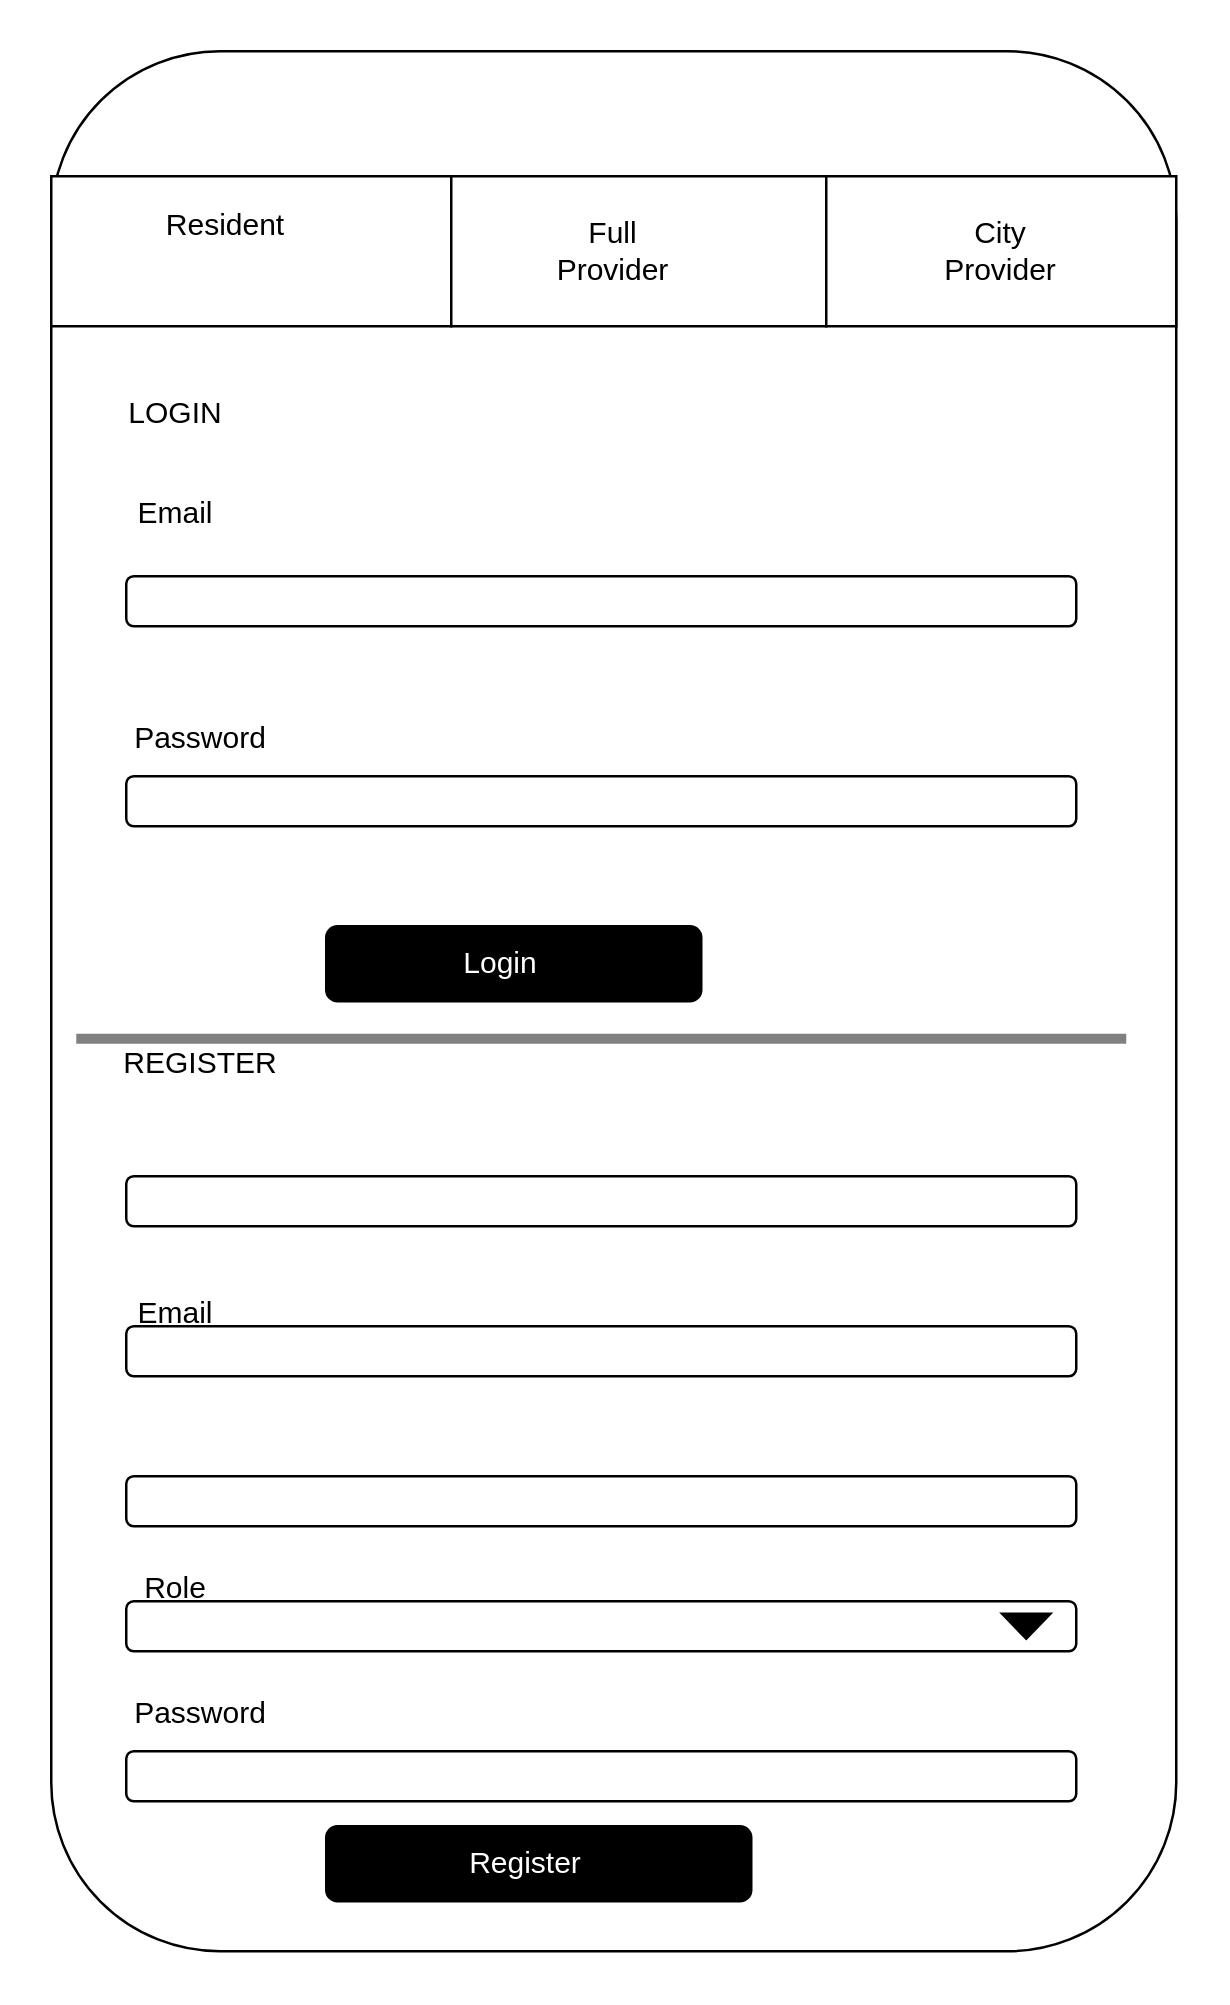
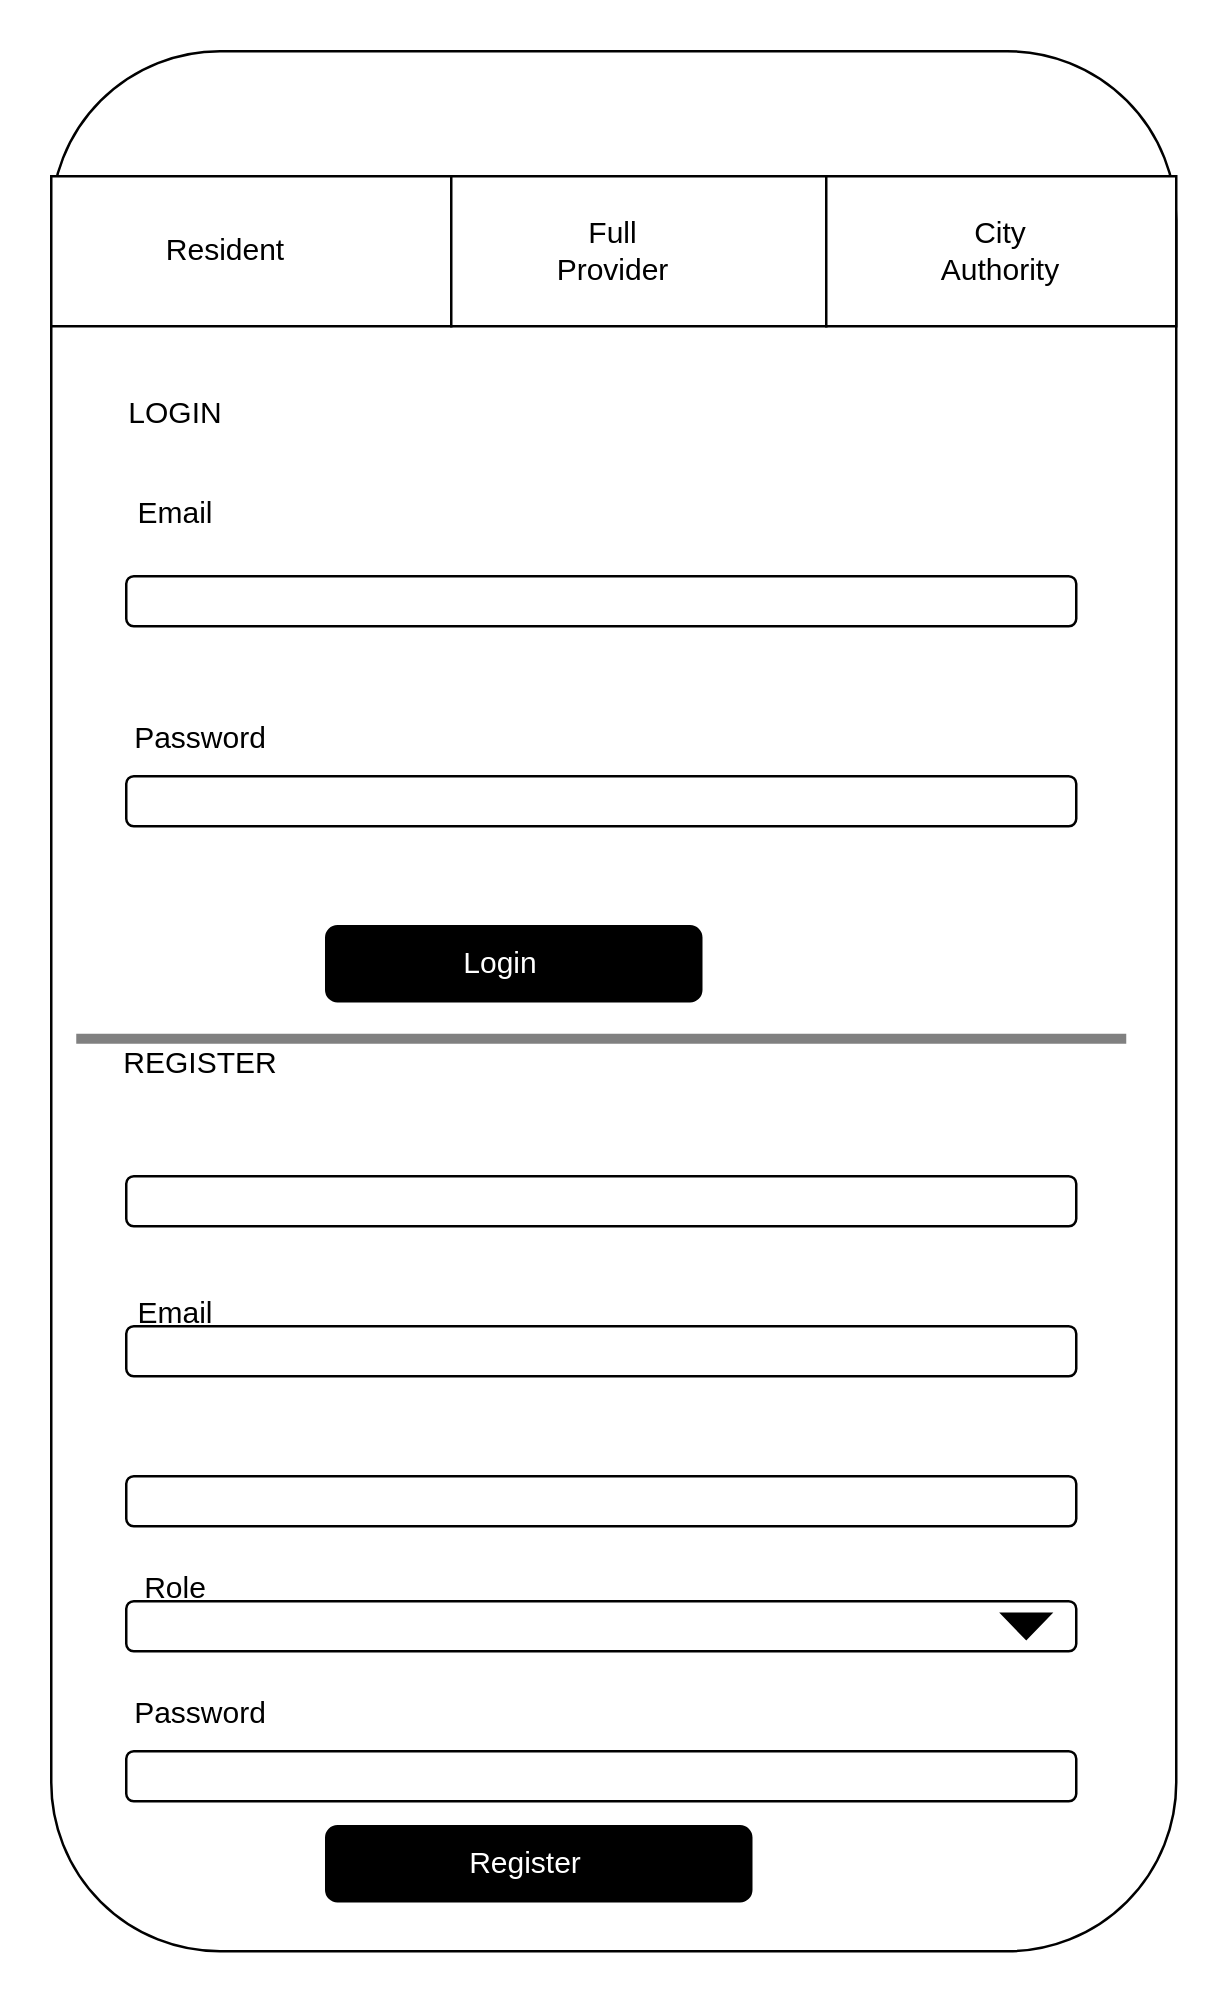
  <mxCell id="0" />
  <mxCell id="1" parent="0" />
  <mxCell id="2" value="" style="rounded=1;whiteSpace=wrap;html=1;" vertex="1" parent="1"><mxGeometry x="20" y="20" width="450" height="760" as="geometry" /></mxCell>
  <mxCell id="3" value="" style="rounded=0;whiteSpace=wrap;html=1;" parent="1" vertex="1"><mxGeometry x="20" y="70" width="160" height="60" as="geometry" /></mxCell>
  <mxCell id="4" value="" style="rounded=0;whiteSpace=wrap;html=1;" parent="1" vertex="1"><mxGeometry x="180" y="70" width="150" height="60" as="geometry" /></mxCell>
  <mxCell id="5" value="" style="rounded=0;whiteSpace=wrap;html=1;" parent="1" vertex="1"><mxGeometry x="330" y="70" width="140" height="60" as="geometry" /></mxCell>
- <mxCell id="6" value="Resident" style="text;html=1;strokeColor=none;fillColor=none;align=center;verticalAlign=middle;whiteSpace=wrap;rounded=0;" parent="1" vertex="1"><mxGeometry x="60" y="75" width="60" height="30" as="geometry" /></mxCell>
+ <mxCell id="6" value="Resident" style="text;html=1;strokeColor=none;fillColor=none;align=center;verticalAlign=middle;whiteSpace=wrap;rounded=0;" parent="1" vertex="1"><mxGeometry x="60" y="85" width="60" height="30" as="geometry" /></mxCell>
  <mxCell id="7" value="Full Provider" style="text;html=1;strokeColor=none;fillColor=none;align=center;verticalAlign=middle;whiteSpace=wrap;rounded=0;" parent="1" vertex="1"><mxGeometry x="215" y="85" width="60" height="30" as="geometry" /></mxCell>
- <mxCell id="8" value="City Provider" style="text;html=1;strokeColor=none;fillColor=none;align=center;verticalAlign=middle;whiteSpace=wrap;rounded=0;" parent="1" vertex="1"><mxGeometry x="370" y="85" width="60" height="30" as="geometry" /></mxCell>
+ <mxCell id="8" value="City Authority" style="text;html=1;strokeColor=none;fillColor=none;align=center;verticalAlign=middle;whiteSpace=wrap;rounded=0;" parent="1" vertex="1"><mxGeometry x="370" y="85" width="60" height="30" as="geometry" /></mxCell>
  <mxCell id="9" value="LOGIN" style="text;html=1;strokeColor=none;fillColor=none;align=center;verticalAlign=middle;whiteSpace=wrap;rounded=0;" parent="1" vertex="1"><mxGeometry x="40" y="150" width="60" height="30" as="geometry" /></mxCell>
  <mxCell id="10" value="Email" style="text;html=1;strokeColor=none;fillColor=none;align=center;verticalAlign=middle;whiteSpace=wrap;rounded=0;" parent="1" vertex="1"><mxGeometry x="40" y="190" width="60" height="30" as="geometry" /></mxCell>
  <mxCell id="11" value="" style="rounded=1;whiteSpace=wrap;html=1;" parent="1" vertex="1"><mxGeometry x="50" y="230" width="380" height="20" as="geometry" /></mxCell>
  <mxCell id="12" value="Password" style="text;html=1;strokeColor=none;fillColor=none;align=center;verticalAlign=middle;whiteSpace=wrap;rounded=0;" parent="1" vertex="1"><mxGeometry x="50" y="280" width="60" height="30" as="geometry" /></mxCell>
  <mxCell id="13" value="" style="rounded=1;whiteSpace=wrap;html=1;" parent="1" vertex="1"><mxGeometry x="50" y="310" width="380" height="20" as="geometry" /></mxCell>
  <mxCell id="14" value="" style="rounded=1;whiteSpace=wrap;html=1;fontColor=#808080;fillColor=#000000;" parent="1" vertex="1"><mxGeometry x="130" y="370" width="150" height="30" as="geometry" /></mxCell>
  <mxCell id="15" value="&lt;font color=&quot;#ffffff&quot;&gt;Login&lt;/font&gt;" style="text;html=1;strokeColor=none;fillColor=none;align=center;verticalAlign=middle;whiteSpace=wrap;rounded=0;fontColor=#808080;" parent="1" vertex="1"><mxGeometry x="150" y="370" width="100" height="30" as="geometry" /></mxCell>
  <mxCell id="16" value="&lt;font color=&quot;#000000&quot;&gt;REGISTER&lt;/font&gt;" style="text;html=1;strokeColor=none;fillColor=none;align=center;verticalAlign=middle;whiteSpace=wrap;rounded=0;fontColor=#FFFFFF;" parent="1" vertex="1"><mxGeometry x="30" y="410" width="100" height="30" as="geometry" /></mxCell>
  <mxCell id="17" value="Email" style="text;html=1;strokeColor=none;fillColor=none;align=center;verticalAlign=middle;whiteSpace=wrap;rounded=0;fontColor=#000000;" parent="1" vertex="1"><mxGeometry x="40" y="510" width="60" height="30" as="geometry" /></mxCell>
  <mxCell id="18" value="Role" style="text;html=1;strokeColor=none;fillColor=none;align=center;verticalAlign=middle;whiteSpace=wrap;rounded=0;fontColor=#000000;" parent="1" vertex="1"><mxGeometry x="40" y="620" width="60" height="30" as="geometry" /></mxCell>
  <mxCell id="19" value="Password" style="text;html=1;strokeColor=none;fillColor=none;align=center;verticalAlign=middle;whiteSpace=wrap;rounded=0;fontColor=#000000;" parent="1" vertex="1"><mxGeometry x="50" y="670" width="60" height="30" as="geometry" /></mxCell>
  <mxCell id="20" value="" style="rounded=1;whiteSpace=wrap;html=1;fontColor=#000000;fillColor=#FFFFFF;" parent="1" vertex="1"><mxGeometry x="50" y="470" width="380" height="20" as="geometry" /></mxCell>
  <mxCell id="21" value="" style="rounded=1;whiteSpace=wrap;html=1;fontColor=#000000;fillColor=#FFFFFF;" parent="1" vertex="1"><mxGeometry x="50" y="530" width="380" height="20" as="geometry" /></mxCell>
  <mxCell id="22" value="" style="rounded=1;whiteSpace=wrap;html=1;fontColor=#000000;fillColor=#FFFFFF;" parent="1" vertex="1"><mxGeometry x="50" y="590" width="380" height="20" as="geometry" /></mxCell>
  <mxCell id="23" value="" style="rounded=1;whiteSpace=wrap;html=1;fontColor=#000000;fillColor=#FFFFFF;" parent="1" vertex="1"><mxGeometry x="50" y="640" width="380" height="20" as="geometry" /></mxCell>
  <mxCell id="24" value="" style="rounded=1;whiteSpace=wrap;html=1;fontColor=#000000;fillColor=#FFFFFF;" parent="1" vertex="1"><mxGeometry x="50" y="700" width="380" height="20" as="geometry" /></mxCell>
  <mxCell id="25" value="" style="rounded=1;whiteSpace=wrap;html=1;fontColor=#000000;fillColor=#000000;" parent="1" vertex="1"><mxGeometry x="130" y="730" width="170" height="30" as="geometry" /></mxCell>
  <mxCell id="26" value="&lt;font color=&quot;#ffffff&quot;&gt;Register&lt;/font&gt;" style="text;html=1;strokeColor=none;fillColor=none;align=center;verticalAlign=middle;whiteSpace=wrap;rounded=0;fontColor=#000000;" parent="1" vertex="1"><mxGeometry x="170" y="730" width="80" height="30" as="geometry" /></mxCell>
  <mxCell id="27" value="" style="shape=mxgraph.arrows2.wedgeArrow;html=1;bendable=0;startWidth=9.655;fillColor=strokeColor;defaultFillColor=invert;defaultGradientColor=invert;rounded=0;fontColor=#FFFFFF;" parent="1" edge="1"><mxGeometry width="100" height="100" relative="1" as="geometry"><mxPoint x="410" y="645" as="sourcePoint" /><mxPoint x="410" y="655" as="targetPoint" /></mxGeometry></mxCell>
  <mxCell id="28" value="" style="line;strokeWidth=4;html=1;perimeter=backbonePerimeter;points=[];outlineConnect=0;fontColor=#FFFFFF;fillColor=#808080;strokeColor=#808080;" parent="1" vertex="1"><mxGeometry x="30" y="410" width="420" height="10" as="geometry" /></mxCell>
